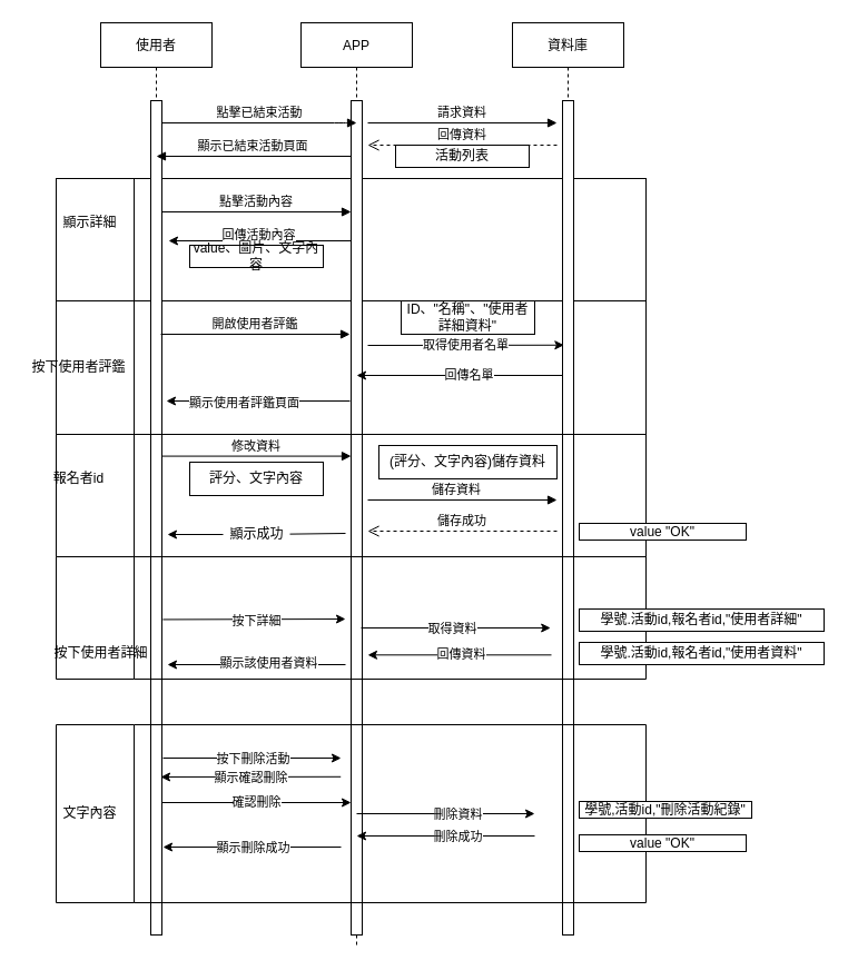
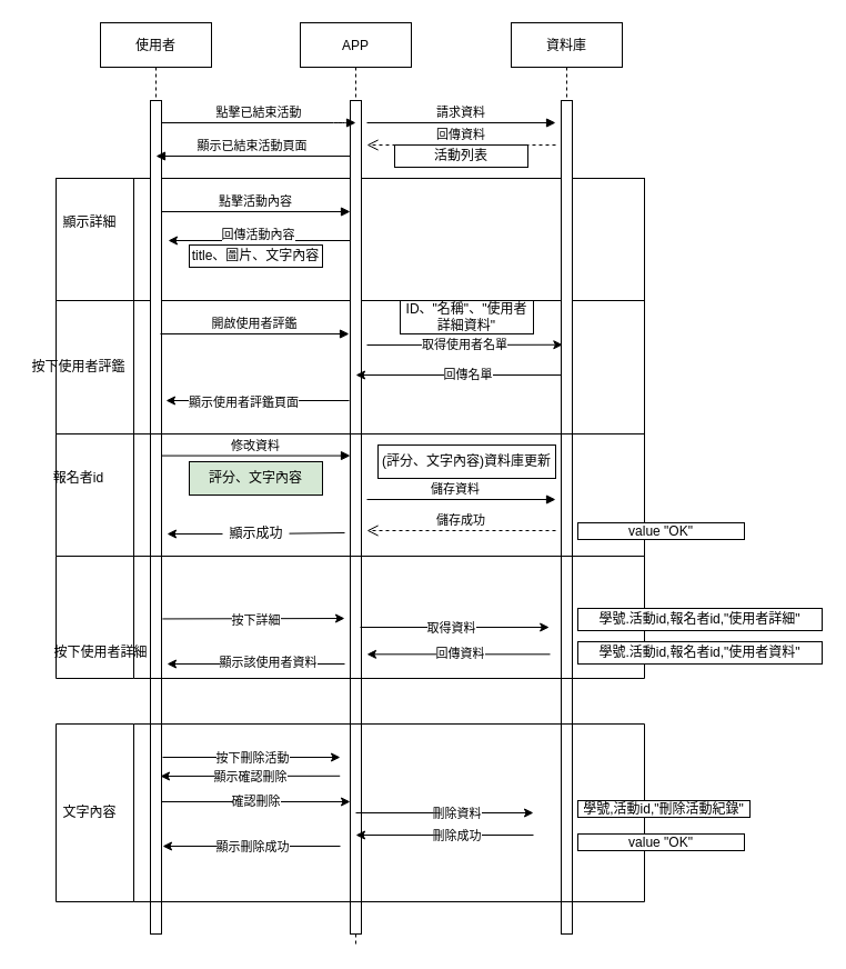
  <mxCell id="0" />
  <mxCell id="1" parent="0" />
  <mxCell id="2" value="使用者" style="shape=umlLifeline;perimeter=lifelinePerimeter;container=1;collapsible=0;recursiveResize=0;rounded=0;shadow=0;strokeWidth=1;" parent="1" vertex="1"><mxGeometry x="90" y="20" width="100" height="820" as="geometry" /></mxCell>
  <mxCell id="3" value="" style="shape=internalStorage;whiteSpace=wrap;html=1;backgroundOutline=1;dx=70;dy=110;" parent="2" vertex="1"><mxGeometry x="-40" y="140" width="530" height="230" as="geometry" /></mxCell>
  <mxCell id="4" value="" style="points=[];perimeter=orthogonalPerimeter;rounded=0;shadow=0;strokeWidth=1;" parent="2" vertex="1"><mxGeometry x="45" y="70" width="10" height="750" as="geometry" /></mxCell>
  <mxCell id="5" value="點擊活動內容" style="verticalAlign=bottom;endArrow=block;entryX=0;entryY=0;shadow=0;strokeWidth=1;" parent="2" edge="1"><mxGeometry relative="1" as="geometry"><mxPoint x="55" y="170.0" as="sourcePoint" /><mxPoint x="225" y="170.0" as="targetPoint" /></mxGeometry></mxCell>
  <mxCell id="6" value="" style="endArrow=classic;html=1;" parent="2" edge="1"><mxGeometry width="50" height="50" relative="1" as="geometry"><mxPoint x="226" y="196" as="sourcePoint" /><mxPoint x="61" y="196" as="targetPoint" /></mxGeometry></mxCell>
  <mxCell id="7" value="回傳活動內容" style="edgeLabel;html=1;align=center;verticalAlign=middle;resizable=0;points=[];" parent="6" vertex="1" connectable="0"><mxGeometry x="0.167" y="1" relative="1" as="geometry"><mxPoint x="11" y="-7" as="offset" /></mxGeometry></mxCell>
  <mxCell id="8" value="" style="endArrow=classic;html=1;" parent="2" edge="1"><mxGeometry width="50" height="50" relative="1" as="geometry"><mxPoint x="224" y="340" as="sourcePoint" /><mxPoint x="59" y="340" as="targetPoint" /></mxGeometry></mxCell>
  <mxCell id="9" value="顯示使用者評鑑頁面" style="edgeLabel;html=1;align=center;verticalAlign=middle;resizable=0;points=[];" parent="8" vertex="1" connectable="0"><mxGeometry x="0.167" y="1" relative="1" as="geometry"><mxPoint as="offset" /></mxGeometry></mxCell>
  <mxCell id="10" value="" style="endArrow=classic;html=1;entryX=0.133;entryY=0.293;entryDx=0;entryDy=0;entryPerimeter=0;" parent="2" target="18" edge="1"><mxGeometry relative="1" as="geometry"><mxPoint x="240" y="290" as="sourcePoint" /><mxPoint x="400" y="290" as="targetPoint" /><Array as="points" /></mxGeometry></mxCell>
  <mxCell id="11" value="取得使用者名單" style="edgeLabel;resizable=0;html=1;align=center;verticalAlign=middle;" parent="10" connectable="0" vertex="1"><mxGeometry relative="1" as="geometry" /></mxCell>
- <mxCell id="12" value="value、圖片、文字內容" style="rounded=0;whiteSpace=wrap;html=1;" parent="2" vertex="1"><mxGeometry x="80" y="200" width="120" height="20" as="geometry" /></mxCell>
+ <mxCell id="12" value="title、圖片、文字內容" style="rounded=0;whiteSpace=wrap;html=1;" parent="2" vertex="1"><mxGeometry x="80" y="200" width="120" height="20" as="geometry" /></mxCell>
  <mxCell id="13" value="APP" style="shape=umlLifeline;perimeter=lifelinePerimeter;container=1;collapsible=0;recursiveResize=0;rounded=0;shadow=0;strokeWidth=1;" parent="1" vertex="1"><mxGeometry x="270" y="20" width="100" height="830" as="geometry" /></mxCell>
  <mxCell id="14" value="" style="points=[];perimeter=orthogonalPerimeter;rounded=0;shadow=0;strokeWidth=1;" parent="13" vertex="1"><mxGeometry x="45" y="70" width="10" height="750" as="geometry" /></mxCell>
  <mxCell id="15" value="點擊已結束活動" style="verticalAlign=bottom;endArrow=block;shadow=0;strokeWidth=1;" parent="1" source="4" edge="1"><mxGeometry relative="1" as="geometry"><mxPoint x="245" y="100" as="sourcePoint" /><mxPoint x="320" y="110" as="targetPoint" /><Array as="points"><mxPoint x="310" y="110" /></Array></mxGeometry></mxCell>
  <mxCell id="16" value="顯示已結束活動頁面" style="verticalAlign=bottom;endArrow=block;shadow=0;strokeWidth=1;" parent="1" source="14" edge="1"><mxGeometry relative="1" as="geometry"><mxPoint x="210" y="140" as="sourcePoint" /><mxPoint x="140" y="140" as="targetPoint" /></mxGeometry></mxCell>
  <mxCell id="17" value="資料庫" style="shape=umlLifeline;perimeter=lifelinePerimeter;container=1;collapsible=0;recursiveResize=0;rounded=0;shadow=0;strokeWidth=1;" parent="1" vertex="1"><mxGeometry x="460" y="20" width="100" height="820" as="geometry" /></mxCell>
  <mxCell id="18" value="" style="points=[];perimeter=orthogonalPerimeter;rounded=0;shadow=0;strokeWidth=1;" parent="17" vertex="1"><mxGeometry x="45" y="70" width="10" height="750" as="geometry" /></mxCell>
  <mxCell id="19" value="請求資料" style="verticalAlign=bottom;endArrow=block;entryX=0;entryY=0;shadow=0;strokeWidth=1;" parent="1" edge="1"><mxGeometry relative="1" as="geometry"><mxPoint x="330" y="110" as="sourcePoint" /><mxPoint x="500" y="110" as="targetPoint" /></mxGeometry></mxCell>
  <mxCell id="20" value="回傳資料" style="verticalAlign=bottom;endArrow=open;dashed=1;endSize=8;exitX=0;exitY=0.95;shadow=0;strokeWidth=1;" parent="1" edge="1"><mxGeometry relative="1" as="geometry"><mxPoint x="330" y="130" as="targetPoint" /><mxPoint x="500" y="130" as="sourcePoint" /></mxGeometry></mxCell>
  <mxCell id="21" value="顯示詳細" style="text;html=1;resizable=0;autosize=1;align=center;verticalAlign=middle;points=[];fillColor=none;strokeColor=none;rounded=0;" parent="1" vertex="1"><mxGeometry x="50" y="190" width="60" height="20" as="geometry" /></mxCell>
  <mxCell id="22" value="按下使用者評鑑" style="text;html=1;resizable=0;autosize=1;align=center;verticalAlign=middle;points=[];fillColor=none;strokeColor=none;rounded=0;" parent="1" vertex="1"><mxGeometry x="20" y="320" width="100" height="20" as="geometry" /></mxCell>
  <mxCell id="23" value="" style="swimlane;horizontal=0;startSize=70;" parent="1" vertex="1"><mxGeometry x="50" y="651" width="530" height="160" as="geometry" /></mxCell>
  <mxCell id="24" value="文字內容" style="text;html=1;resizable=0;autosize=1;align=center;verticalAlign=middle;points=[];fillColor=none;strokeColor=none;rounded=0;" parent="23" vertex="1"><mxGeometry x="-15" y="70" width="90" height="20" as="geometry" /></mxCell>
  <mxCell id="25" value="" style="endArrow=classic;html=1;" parent="1" edge="1"><mxGeometry width="50" height="50" relative="1" as="geometry"><mxPoint x="146" y="681" as="sourcePoint" /><mxPoint x="306" y="681" as="targetPoint" /></mxGeometry></mxCell>
  <mxCell id="26" value="按下刪除活動" style="edgeLabel;html=1;align=center;verticalAlign=middle;resizable=0;points=[];" parent="25" vertex="1" connectable="0"><mxGeometry x="0.215" y="2" relative="1" as="geometry"><mxPoint x="-17" y="2" as="offset" /></mxGeometry></mxCell>
  <mxCell id="27" value="" style="endArrow=classic;html=1;" parent="1" edge="1"><mxGeometry width="50" height="50" relative="1" as="geometry"><mxPoint x="320" y="731" as="sourcePoint" /><mxPoint x="480" y="731" as="targetPoint" /></mxGeometry></mxCell>
  <mxCell id="28" value="刪除資料" style="edgeLabel;html=1;align=center;verticalAlign=middle;resizable=0;points=[];" parent="27" vertex="1" connectable="0"><mxGeometry x="0.404" y="1" relative="1" as="geometry"><mxPoint x="-22" y="1" as="offset" /></mxGeometry></mxCell>
  <mxCell id="29" value="" style="endArrow=classic;html=1;exitX=-0.328;exitY=0.564;exitDx=0;exitDy=0;exitPerimeter=0;" parent="1" edge="1"><mxGeometry width="50" height="50" relative="1" as="geometry"><mxPoint x="305.72" y="697.8" as="sourcePoint" /><mxPoint x="144" y="698" as="targetPoint" /></mxGeometry></mxCell>
  <mxCell id="30" value="顯示確認刪除" style="edgeLabel;html=1;align=center;verticalAlign=middle;resizable=0;points=[];" parent="29" vertex="1" connectable="0"><mxGeometry x="-0.295" y="1" relative="1" as="geometry"><mxPoint x="-24" as="offset" /></mxGeometry></mxCell>
  <mxCell id="31" value="確認刪除" style="endArrow=classic;html=1;" parent="1" edge="1"><mxGeometry width="50" height="50" relative="1" as="geometry"><mxPoint x="145" y="721" as="sourcePoint" /><mxPoint x="315" y="721" as="targetPoint" /></mxGeometry></mxCell>
  <mxCell id="32" value="" style="endArrow=classic;html=1;" parent="1" edge="1"><mxGeometry width="50" height="50" relative="1" as="geometry"><mxPoint x="480" y="751" as="sourcePoint" /><mxPoint x="320" y="751" as="targetPoint" /></mxGeometry></mxCell>
  <mxCell id="33" value="刪除成功" style="edgeLabel;html=1;align=center;verticalAlign=middle;resizable=0;points=[];" parent="32" vertex="1" connectable="0"><mxGeometry x="-0.378" y="2" relative="1" as="geometry"><mxPoint x="-20" y="-2" as="offset" /></mxGeometry></mxCell>
  <mxCell id="34" value="" style="endArrow=classic;html=1;" parent="1" edge="1"><mxGeometry width="50" height="50" relative="1" as="geometry"><mxPoint x="306" y="761" as="sourcePoint" /><mxPoint x="146" y="761" as="targetPoint" /></mxGeometry></mxCell>
  <mxCell id="35" value="顯示刪除成功" style="edgeLabel;html=1;align=center;verticalAlign=middle;resizable=0;points=[];" parent="34" vertex="1" connectable="0"><mxGeometry x="-0.327" relative="1" as="geometry"><mxPoint x="-26" as="offset" /></mxGeometry></mxCell>
  <mxCell id="36" value="開啟使用者評鑑" style="verticalAlign=bottom;endArrow=block;entryX=0;entryY=0;shadow=0;strokeWidth=1;" parent="1" edge="1"><mxGeometry relative="1" as="geometry"><mxPoint x="144" y="300" as="sourcePoint" /><mxPoint x="314" y="300" as="targetPoint" /></mxGeometry></mxCell>
  <mxCell id="37" value="" style="swimlane;horizontal=0;startSize=70;" parent="1" vertex="1"><mxGeometry x="50" y="390" width="530" height="110" as="geometry" /></mxCell>
  <mxCell id="38" value="報名者id" style="text;html=1;resizable=0;autosize=1;align=center;verticalAlign=middle;points=[];fillColor=none;strokeColor=none;rounded=0;" parent="37" vertex="1"><mxGeometry x="-30" y="30" width="100" height="20" as="geometry" /></mxCell>
  <mxCell id="39" value="修改資料" style="verticalAlign=bottom;endArrow=block;entryX=0;entryY=0;shadow=0;strokeWidth=1;" parent="37" edge="1"><mxGeometry relative="1" as="geometry"><mxPoint x="95" y="19.58" as="sourcePoint" /><mxPoint x="265" y="19.58" as="targetPoint" /></mxGeometry></mxCell>
  <mxCell id="40" value="儲存資料" style="verticalAlign=bottom;endArrow=block;entryX=0;entryY=0;shadow=0;strokeWidth=1;" parent="37" edge="1"><mxGeometry x="-0.059" relative="1" as="geometry"><mxPoint x="280" y="59.0" as="sourcePoint" /><mxPoint x="450" y="59.0" as="targetPoint" /><mxPoint as="offset" /></mxGeometry></mxCell>
  <mxCell id="41" value="儲存成功" style="verticalAlign=bottom;endArrow=open;dashed=1;endSize=8;exitX=0;exitY=0.95;shadow=0;strokeWidth=1;" parent="37" edge="1"><mxGeometry relative="1" as="geometry"><mxPoint x="280" y="87.0" as="targetPoint" /><mxPoint x="450" y="87.0" as="sourcePoint" /></mxGeometry></mxCell>
- <mxCell id="42" value="&lt;span style=&quot;font-family: &amp;#34;helvetica&amp;#34;&quot;&gt;評分、文字內容&lt;/span&gt;" style="rounded=0;whiteSpace=wrap;html=1;" vertex="1" parent="37"><mxGeometry x="120" y="25" width="120" height="30" as="geometry" /></mxCell>
- <mxCell id="43" value="&lt;span style=&quot;font-family: &amp;#34;helvetica&amp;#34;&quot;&gt;(評分、文字內容)儲存資料&lt;/span&gt;" style="rounded=0;whiteSpace=wrap;html=1;" vertex="1" parent="37"><mxGeometry x="290" y="10" width="160" height="30" as="geometry" /></mxCell>
+ <mxCell id="42" value="&lt;span style=&quot;font-family: &amp;#34;helvetica&amp;#34;&quot;&gt;評分、文字內容&lt;/span&gt;" style="rounded=0;whiteSpace=wrap;html=1;fillColor=#d5e8d4;" vertex="1" parent="37"><mxGeometry x="120" y="25" width="120" height="30" as="geometry" /></mxCell>
+ <mxCell id="43" value="&lt;span style=&quot;font-family: &amp;#34;helvetica&amp;#34;&quot;&gt;(評分、文字內容)資料庫更新&lt;/span&gt;" style="rounded=0;whiteSpace=wrap;html=1;" vertex="1" parent="37"><mxGeometry x="290" y="10" width="160" height="30" as="geometry" /></mxCell>
  <mxCell id="44" value="顯示成功" style="text;html=1;align=center;verticalAlign=middle;resizable=0;points=[];autosize=1;strokeColor=none;fillColor=none;rotation=0;" parent="37" vertex="1"><mxGeometry x="150" y="80" width="60" height="20" as="geometry" /></mxCell>
  <mxCell id="45" value="" style="endArrow=classic;html=1;startArrow=none;" parent="1" edge="1" source="44"><mxGeometry width="50" height="50" relative="1" as="geometry"><mxPoint x="315" y="492" as="sourcePoint" /><mxPoint x="150" y="480" as="targetPoint" /></mxGeometry></mxCell>
  <mxCell id="46" value="" style="swimlane;horizontal=0;startSize=70;" parent="1" vertex="1"><mxGeometry x="50" y="500" width="530" height="110" as="geometry" /></mxCell>
  <mxCell id="47" value="按下使用者詳細" style="text;html=1;resizable=0;autosize=1;align=center;verticalAlign=middle;points=[];fillColor=none;strokeColor=none;rounded=0;" parent="1" vertex="1"><mxGeometry x="40" y="577" width="100" height="20" as="geometry" /></mxCell>
  <mxCell id="48" value="" style="endArrow=classic;html=1;exitX=1.086;exitY=0.347;exitDx=0;exitDy=0;exitPerimeter=0;" parent="1" edge="1"><mxGeometry width="50" height="50" relative="1" as="geometry"><mxPoint x="145.86" y="556.45" as="sourcePoint" /><mxPoint x="310" y="556" as="targetPoint" /></mxGeometry></mxCell>
  <mxCell id="49" value="按下詳細" style="edgeLabel;html=1;align=center;verticalAlign=middle;resizable=0;points=[];" parent="48" vertex="1" connectable="0"><mxGeometry x="0.366" relative="1" as="geometry"><mxPoint x="-28" y="1" as="offset" /></mxGeometry></mxCell>
  <mxCell id="50" value="" style="endArrow=classic;html=1;" parent="1" edge="1"><mxGeometry width="50" height="50" relative="1" as="geometry"><mxPoint x="324" y="564" as="sourcePoint" /><mxPoint x="494.19" y="564" as="targetPoint" /></mxGeometry></mxCell>
  <mxCell id="51" value="取得資料" style="edgeLabel;html=1;align=center;verticalAlign=middle;resizable=0;points=[];" parent="50" vertex="1" connectable="0"><mxGeometry x="0.523" y="-1" relative="1" as="geometry"><mxPoint x="-49" y="-1" as="offset" /></mxGeometry></mxCell>
  <mxCell id="52" value="" style="endArrow=classic;html=1;entryX=0.501;entryY=0.346;entryDx=0;entryDy=0;entryPerimeter=0;" parent="1" edge="1"><mxGeometry width="50" height="50" relative="1" as="geometry"><mxPoint x="495" y="588.32" as="sourcePoint" /><mxPoint x="330" y="588.32" as="targetPoint" /></mxGeometry></mxCell>
  <mxCell id="53" value="回傳資料" style="edgeLabel;html=1;align=center;verticalAlign=middle;resizable=0;points=[];" parent="52" vertex="1" connectable="0"><mxGeometry x="-0.21" relative="1" as="geometry"><mxPoint x="-17" y="-1" as="offset" /></mxGeometry></mxCell>
  <mxCell id="54" value="" style="endArrow=classic;html=1;" parent="1" edge="1"><mxGeometry width="50" height="50" relative="1" as="geometry"><mxPoint x="310" y="597" as="sourcePoint" /><mxPoint x="150" y="597" as="targetPoint" /><Array as="points"><mxPoint x="310" y="597" /></Array></mxGeometry></mxCell>
  <mxCell id="55" value="顯示該使用者資料" style="edgeLabel;html=1;align=center;verticalAlign=middle;resizable=0;points=[];" parent="54" vertex="1" connectable="0"><mxGeometry x="-0.307" y="-2" relative="1" as="geometry"><mxPoint x="-15" as="offset" /></mxGeometry></mxCell>
  <mxCell id="56" value="" style="endArrow=classic;html=1;" parent="1" edge="1"><mxGeometry width="50" height="50" relative="1" as="geometry"><mxPoint x="505" y="337" as="sourcePoint" /><mxPoint x="320" y="337" as="targetPoint" /></mxGeometry></mxCell>
  <mxCell id="57" value="回傳名單" style="edgeLabel;html=1;align=center;verticalAlign=middle;resizable=0;points=[];" parent="56" vertex="1" connectable="0"><mxGeometry x="-0.084" y="-1" relative="1" as="geometry"><mxPoint as="offset" /></mxGeometry></mxCell>
  <mxCell id="58" value="活動列表" style="rounded=0;whiteSpace=wrap;html=1;" parent="1" vertex="1"><mxGeometry x="355" y="130" width="120" height="20" as="geometry" /></mxCell>
  <mxCell id="59" value="" style="endArrow=none;html=1;" edge="1" parent="1" target="44"><mxGeometry width="50" height="50" relative="1" as="geometry"><mxPoint x="310" y="479" as="sourcePoint" /><mxPoint x="150" y="492" as="targetPoint" /></mxGeometry></mxCell>
  <mxCell id="60" value="學號.活動id,報名者id,&quot;使用者詳細&quot;" style="rounded=0;whiteSpace=wrap;html=1;" vertex="1" parent="1"><mxGeometry x="520" y="547" width="220" height="20" as="geometry" /></mxCell>
  <mxCell id="61" value="學號.活動id,報名者id,&quot;使用者資料&quot;" style="rounded=0;whiteSpace=wrap;html=1;" vertex="1" parent="1"><mxGeometry x="520" y="577" width="220" height="20" as="geometry" /></mxCell>
  <mxCell id="62" value="學號,活動id,&quot;刪除活動紀錄&quot;" style="rounded=0;whiteSpace=wrap;html=1;" vertex="1" parent="1"><mxGeometry x="520" y="720" width="155" height="15" as="geometry" /></mxCell>
  <mxCell id="63" value="value &quot;OK&quot;" style="rounded=0;whiteSpace=wrap;html=1;" vertex="1" parent="1"><mxGeometry x="520" y="750" width="150" height="15" as="geometry" /></mxCell>
  <mxCell id="64" value="value &quot;OK&quot;" style="rounded=0;whiteSpace=wrap;html=1;" vertex="1" parent="1"><mxGeometry x="520" y="470" width="150" height="15" as="geometry" /></mxCell>
  <mxCell id="65" value="ID、&quot;名稱&quot;、&quot;使用者詳細資料&quot;" style="rounded=0;whiteSpace=wrap;html=1;" parent="1" vertex="1"><mxGeometry x="360" y="270" width="120" height="30" as="geometry" /></mxCell>
